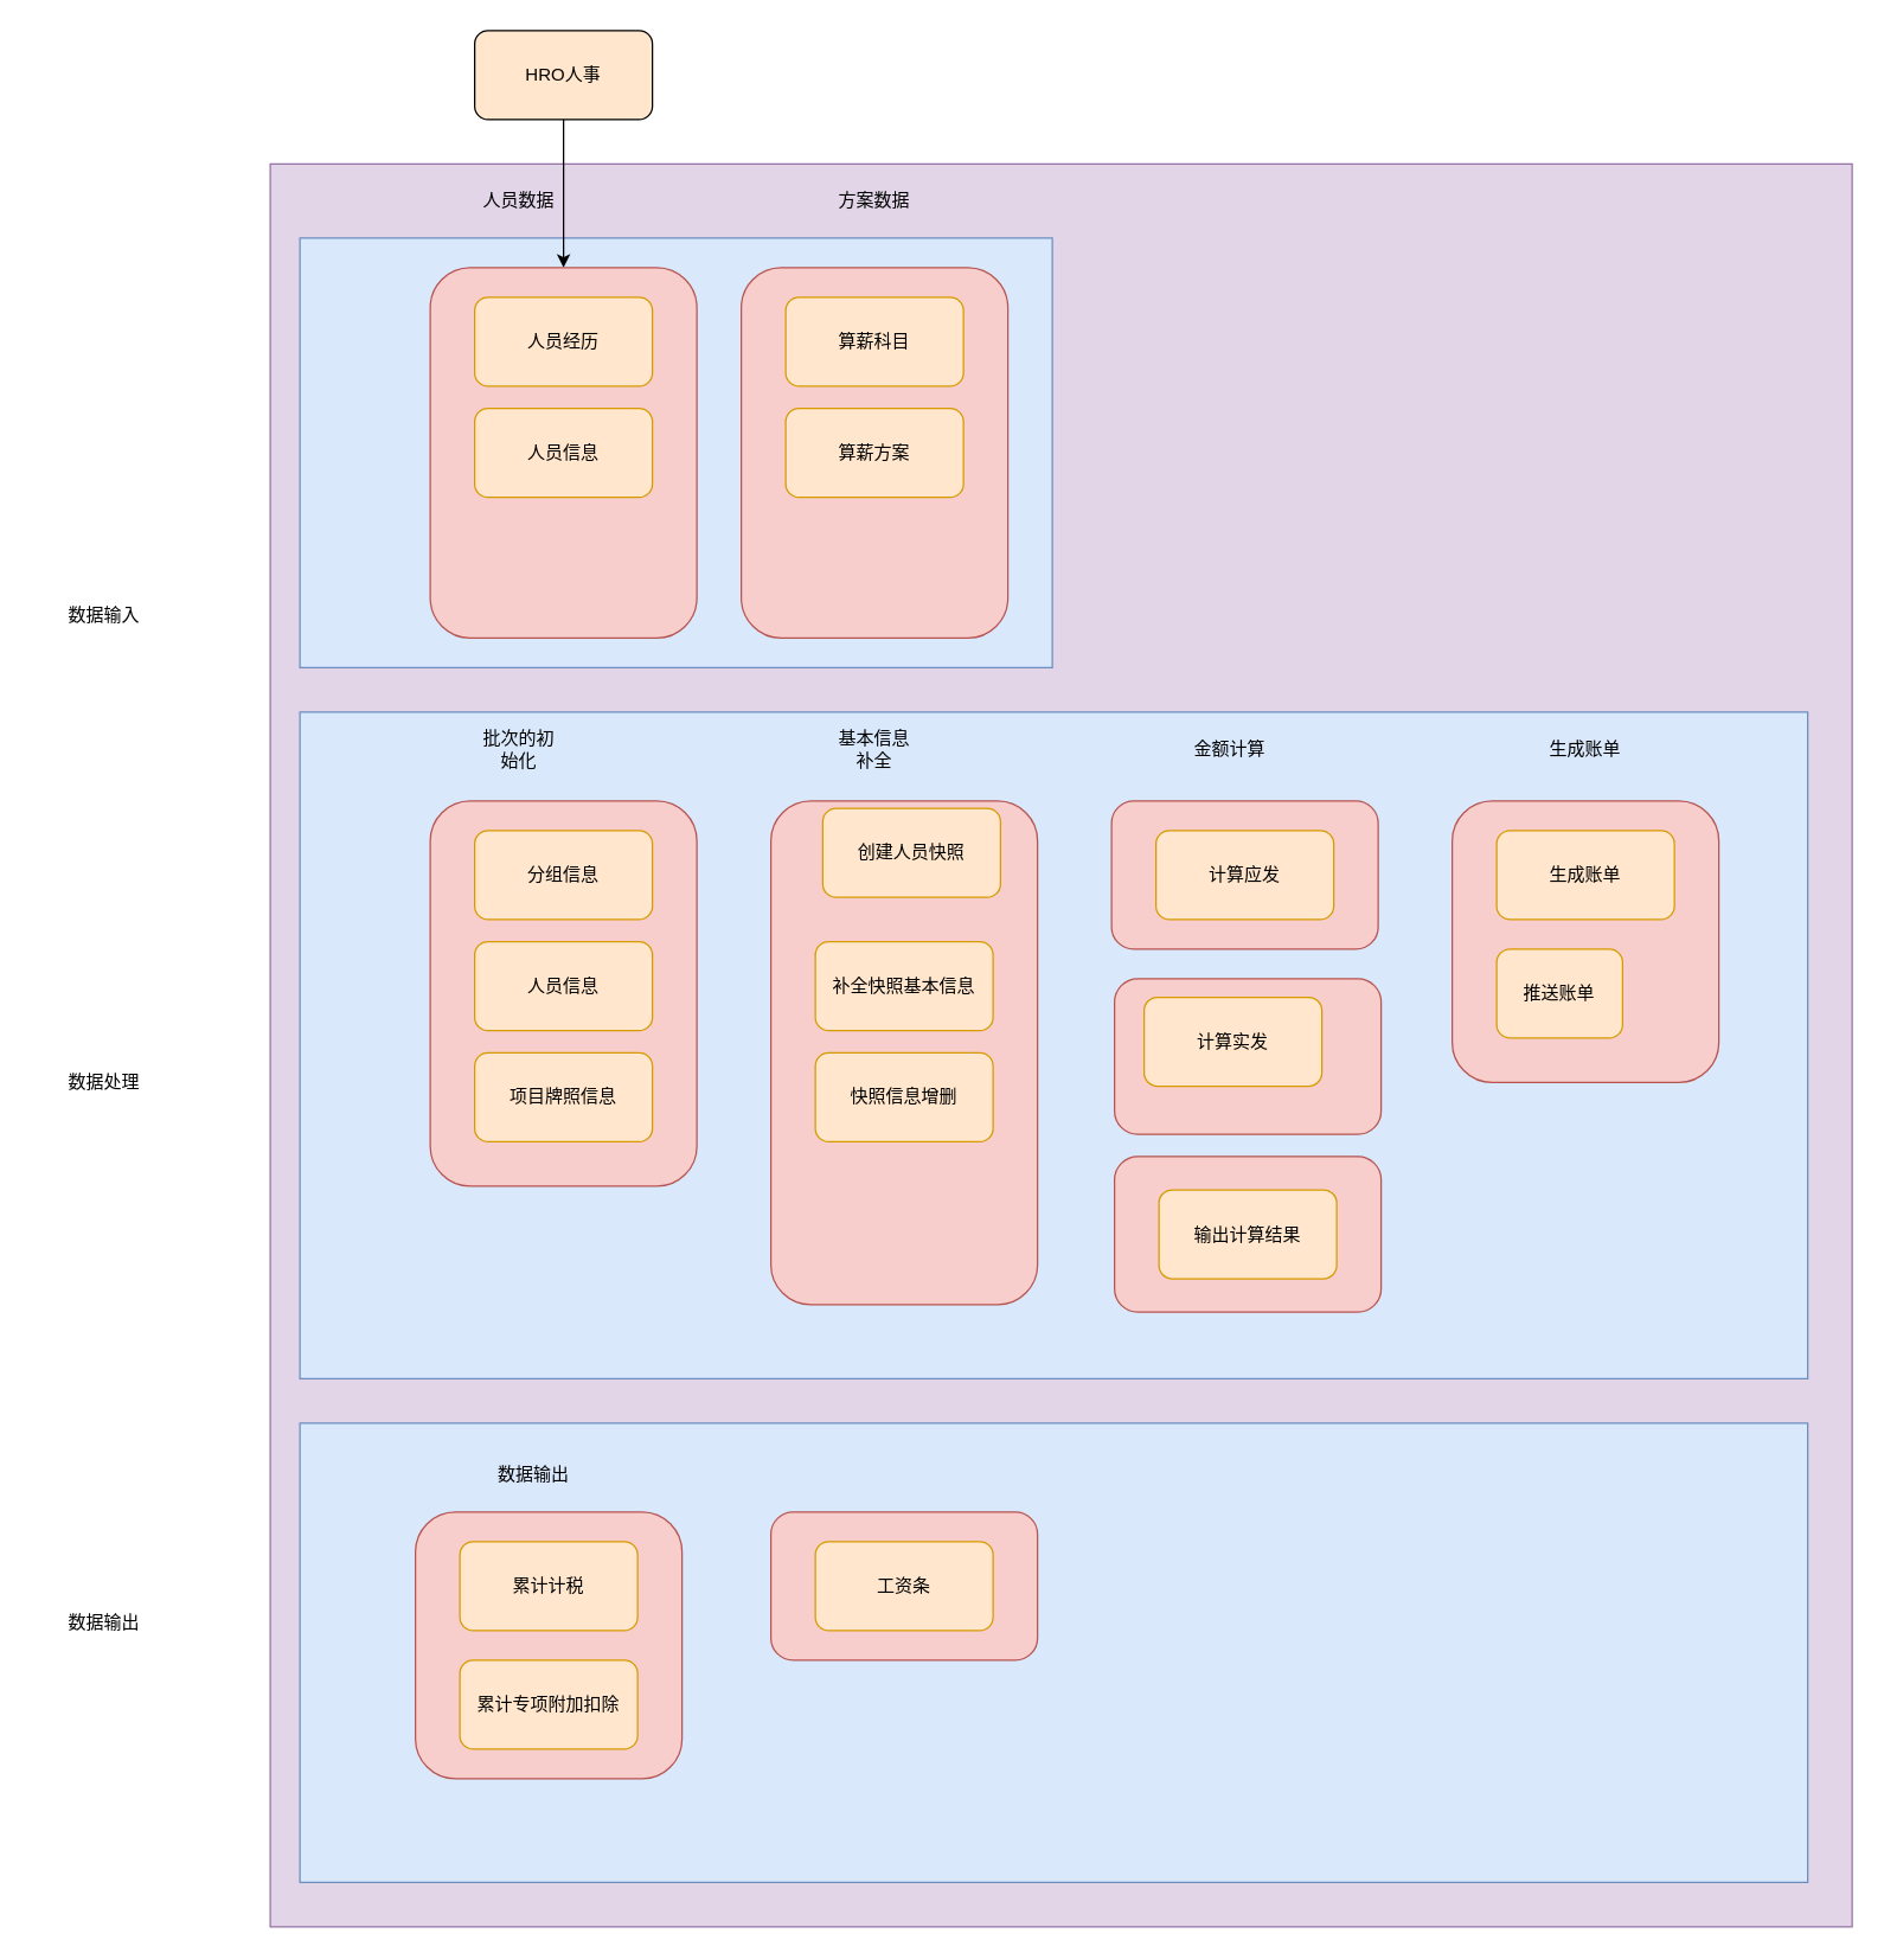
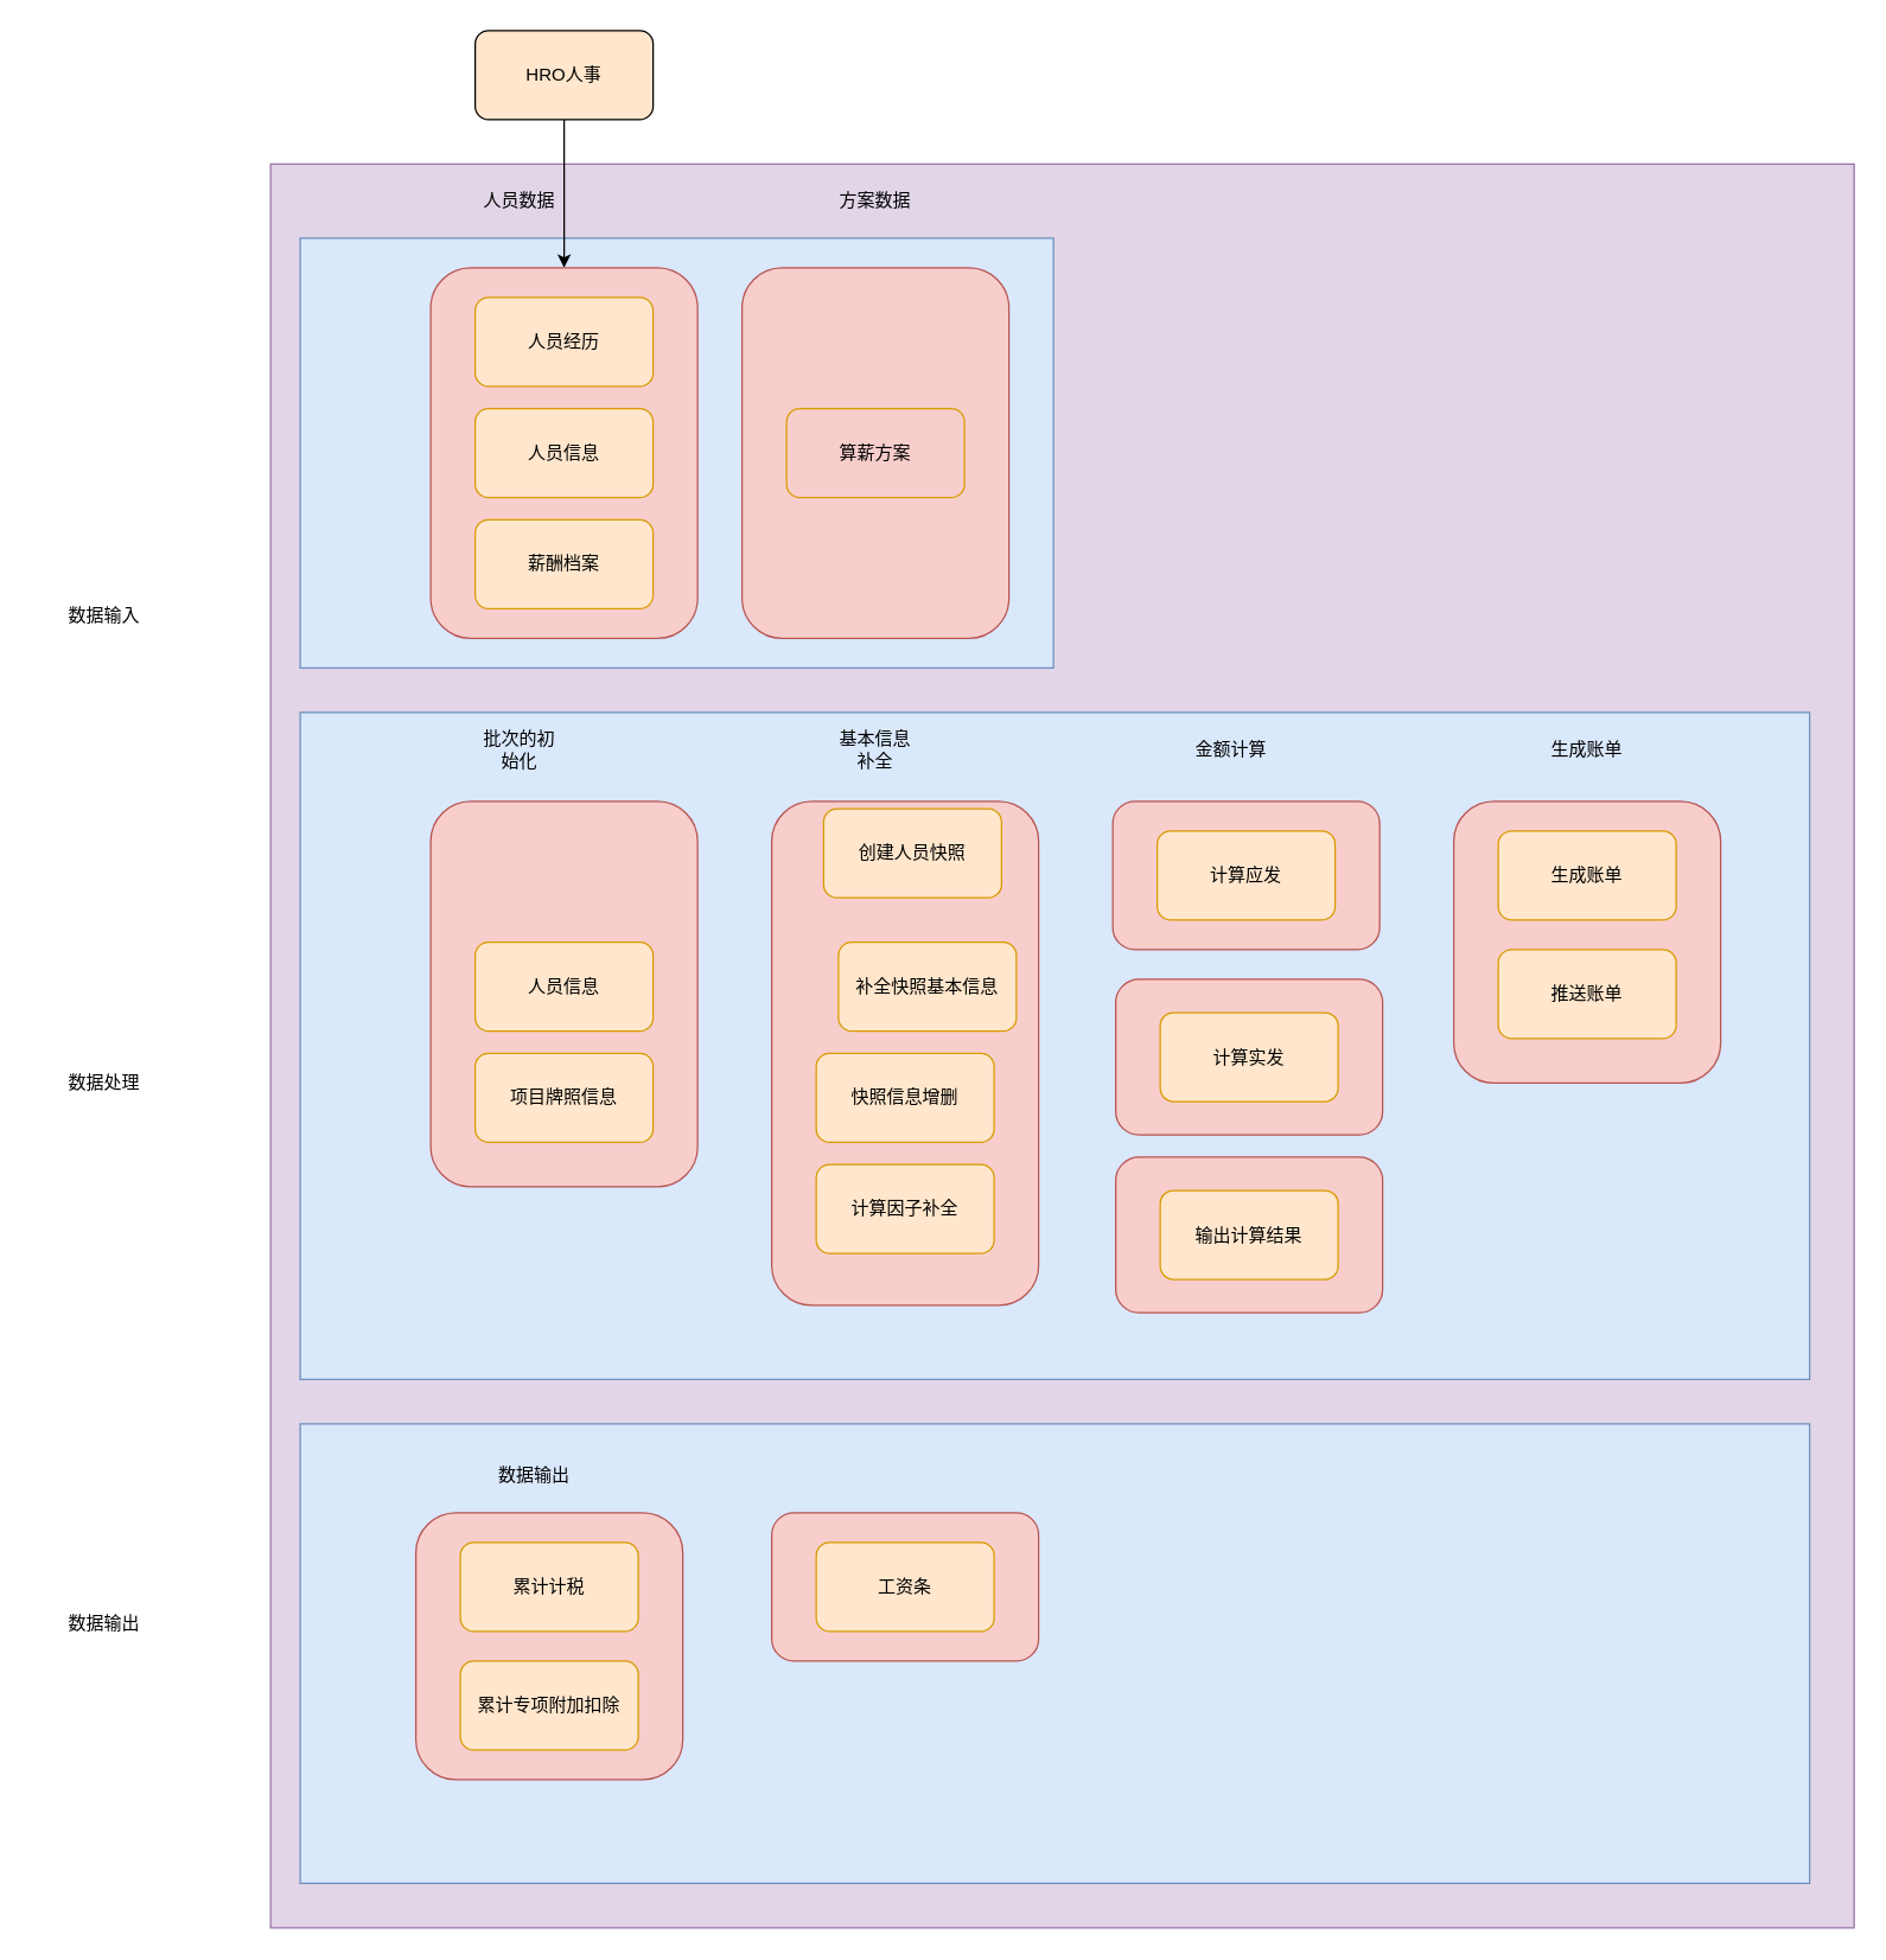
  <mxCell id="0" />
  <mxCell id="1" parent="0" />
  <mxCell id="2" value="" style="rounded=0;whiteSpace=wrap;html=1;fillColor=#e1d5e7;strokeColor=#9673a6;" vertex="1" parent="1"><mxGeometry x="182" y="110" width="1068" height="1190" as="geometry" /></mxCell>
  <mxCell id="3" value="" style="rounded=0;whiteSpace=wrap;html=1;fillColor=#dae8fc;strokeColor=#6c8ebf;" vertex="1" parent="1"><mxGeometry x="202" width="508" height="290" as="geometry" y="160" /></mxCell>
  <mxCell id="4" value="" style="rounded=0;whiteSpace=wrap;html=1;fillColor=#dae8fc;strokeColor=#6c8ebf;" vertex="1" parent="1"><mxGeometry x="202" y="480" width="1018" height="450" as="geometry" /></mxCell>
  <mxCell id="5" value="" style="rounded=0;whiteSpace=wrap;html=1;fillColor=#dae8fc;strokeColor=#6c8ebf;" vertex="1" parent="1"><mxGeometry x="202" y="960" width="1018" height="310" as="geometry" /></mxCell>
  <mxCell id="6" value="数据输入" style="text;html=1;align=center;verticalAlign=middle;whiteSpace=wrap;rounded=0;" vertex="1" parent="1"><mxGeometry x="20" y="360" width="100" height="110" as="geometry" /></mxCell>
  <mxCell id="7" value="数据处理" style="text;html=1;align=center;verticalAlign=middle;whiteSpace=wrap;rounded=0;" vertex="1" parent="1"><mxGeometry x="20" y="675" width="100" height="110" as="geometry" /></mxCell>
  <mxCell id="8" value="数据输出" style="text;html=1;align=center;verticalAlign=middle;whiteSpace=wrap;rounded=0;" vertex="1" parent="1"><mxGeometry x="20" y="1040" width="100" height="110" as="geometry" /></mxCell>
  <mxCell id="9" style="edgeStyle=orthogonalEdgeStyle;rounded=0;orthogonalLoop=1;jettySize=auto;html=1;" edge="1" parent="1" source="10" target="11"><mxGeometry relative="1" as="geometry" /></mxCell>
  <mxCell id="10" value="HRO人事" style="rounded=1;whiteSpace=wrap;html=1;fillColor=#ffe6cc;" vertex="1" parent="1"><mxGeometry x="320" y="20" width="120" height="60" as="geometry" /></mxCell>
  <mxCell id="11" value="" style="rounded=1;whiteSpace=wrap;html=1;fillColor=#f8cecc;strokeColor=#b85450;" vertex="1" parent="1"><mxGeometry x="290" y="180" width="180" height="250" as="geometry" /></mxCell>
  <mxCell id="12" value="人员经历" style="rounded=1;whiteSpace=wrap;html=1;fillColor=#ffe6cc;strokeColor=#d79b00;" vertex="1" parent="1"><mxGeometry x="320" y="200" width="120" height="60" as="geometry" /></mxCell>
  <mxCell id="13" value="人员信息" style="rounded=1;whiteSpace=wrap;html=1;fillColor=#ffe6cc;strokeColor=#d79b00;" vertex="1" parent="1"><mxGeometry x="320" y="275" width="120" height="60" as="geometry" /></mxCell>
  <mxCell id="14" value="人员数据" style="text;html=1;align=center;verticalAlign=middle;whiteSpace=wrap;rounded=0;" vertex="1" parent="1"><mxGeometry x="320" y="120" width="60" height="30" as="geometry" /></mxCell>
  <mxCell id="15" value="" style="rounded=1;whiteSpace=wrap;html=1;fillColor=#f8cecc;strokeColor=#b85450;" vertex="1" parent="1"><mxGeometry x="500" y="180" width="180" height="250" as="geometry" /></mxCell>
- <mxCell id="16" value="算薪科目" style="rounded=1;whiteSpace=wrap;html=1;fillColor=#ffe6cc;strokeColor=#d79b00;" vertex="1" parent="1"><mxGeometry x="530" y="200" width="120" height="60" as="geometry" /></mxCell>
- <mxCell id="17" value="算薪方案" style="rounded=1;whiteSpace=wrap;html=1;fillColor=#ffe6cc;strokeColor=#d79b00;" vertex="1" parent="1"><mxGeometry x="530" y="275" width="120" height="60" as="geometry" /></mxCell>
+ <mxCell id="17" value="算薪方案" style="rounded=1;whiteSpace=wrap;html=1;fillColor=#f8cecc;strokeColor=#d79b00;" vertex="1" parent="1"><mxGeometry x="530" y="275" width="120" height="60" as="geometry" /></mxCell>
+ <mxCell id="18" value="薪酬档案" style="rounded=1;whiteSpace=wrap;html=1;fillColor=#ffe6cc;strokeColor=#d79b00;" vertex="1" parent="1"><mxGeometry x="320" y="350" width="120" height="60" as="geometry" /></mxCell>
  <mxCell id="19" value="" style="rounded=1;whiteSpace=wrap;html=1;fillColor=#f8cecc;strokeColor=#b85450;" vertex="1" parent="1"><mxGeometry x="290" y="540" width="180" height="260" as="geometry" /></mxCell>
  <mxCell id="20" value="方案数据" style="text;html=1;align=center;verticalAlign=middle;whiteSpace=wrap;rounded=0;" vertex="1" parent="1"><mxGeometry x="560" y="120" width="60" height="30" as="geometry" /></mxCell>
  <mxCell id="21" value="批次的初始化" style="text;html=1;align=center;verticalAlign=middle;whiteSpace=wrap;rounded=0;" vertex="1" parent="1"><mxGeometry x="320" y="490" width="60" height="30" as="geometry" /></mxCell>
- <mxCell id="22" value="分组信息" style="rounded=1;whiteSpace=wrap;html=1;fillColor=#ffe6cc;strokeColor=#d79b00;" vertex="1" parent="1"><mxGeometry x="320" y="560" width="120" height="60" as="geometry" /></mxCell>
  <mxCell id="23" value="人员信息" style="rounded=1;whiteSpace=wrap;html=1;fillColor=#ffe6cc;strokeColor=#d79b00;" vertex="1" parent="1"><mxGeometry x="320" y="635" width="120" height="60" as="geometry" /></mxCell>
  <mxCell id="24" value="项目牌照信息" style="rounded=1;whiteSpace=wrap;html=1;fillColor=#ffe6cc;strokeColor=#d79b00;" vertex="1" parent="1"><mxGeometry x="320" y="710" width="120" height="60" as="geometry" /></mxCell>
  <mxCell id="25" value="" style="rounded=1;whiteSpace=wrap;html=1;fillColor=#f8cecc;strokeColor=#b85450;" vertex="1" parent="1"><mxGeometry x="520" y="540" width="180" height="340" as="geometry" /></mxCell>
  <mxCell id="26" value="基本信息补全" style="text;html=1;align=center;verticalAlign=middle;whiteSpace=wrap;rounded=0;" vertex="1" parent="1"><mxGeometry x="560" y="490" width="60" height="30" as="geometry" /></mxCell>
  <mxCell id="27" value="创建人员快照" style="rounded=1;whiteSpace=wrap;html=1;fillColor=#ffe6cc;strokeColor=#d79b00;" vertex="1" parent="1"><mxGeometry x="555" y="545" width="120" height="60" as="geometry" /></mxCell>
- <mxCell id="28" value="补全快照基本信息" style="rounded=1;whiteSpace=wrap;html=1;fillColor=#ffe6cc;strokeColor=#d79b00;" vertex="1" parent="1"><mxGeometry x="550" y="635" width="120" height="60" as="geometry" /></mxCell>
+ <mxCell id="28" value="补全快照基本信息" style="rounded=1;whiteSpace=wrap;html=1;fillColor=#ffe6cc;strokeColor=#d79b00;" vertex="1" parent="1"><mxGeometry x="565" y="635" width="120" height="60" as="geometry" /></mxCell>
  <mxCell id="29" value="快照信息增删" style="rounded=1;whiteSpace=wrap;html=1;fillColor=#ffe6cc;strokeColor=#d79b00;" vertex="1" parent="1"><mxGeometry x="550" y="710" width="120" height="60" as="geometry" /></mxCell>
  <mxCell id="30" value="" style="rounded=1;whiteSpace=wrap;html=1;fillColor=#f8cecc;strokeColor=#b85450;" vertex="1" parent="1"><mxGeometry x="750" y="540" width="180" height="100" as="geometry" /></mxCell>
+ <mxCell id="31" value="计算因子补全" style="rounded=1;whiteSpace=wrap;html=1;fillColor=#ffe6cc;strokeColor=#d79b00;" vertex="1" parent="1"><mxGeometry x="550" y="785" width="120" height="60" as="geometry" /></mxCell>
  <mxCell id="32" value="" style="rounded=1;whiteSpace=wrap;html=1;fillColor=#f8cecc;strokeColor=#b85450;" vertex="1" parent="1"><mxGeometry x="752" y="660" width="180" height="105" as="geometry" /></mxCell>
  <mxCell id="33" value="计算应发" style="rounded=1;whiteSpace=wrap;html=1;fillColor=#ffe6cc;strokeColor=#d79b00;" vertex="1" parent="1"><mxGeometry x="780" y="560" width="120" height="60" as="geometry" /></mxCell>
- <mxCell id="34" value="计算实发" style="rounded=1;whiteSpace=wrap;html=1;fillColor=#ffe6cc;strokeColor=#d79b00;" vertex="1" parent="1"><mxGeometry x="772" y="672.5" width="120" height="60" as="geometry" /></mxCell>
+ <mxCell id="34" value="计算实发" style="rounded=1;whiteSpace=wrap;html=1;fillColor=#ffe6cc;strokeColor=#d79b00;" vertex="1" parent="1"><mxGeometry x="782" y="682.5" width="120" height="60" as="geometry" /></mxCell>
  <mxCell id="35" value="金额计算" style="text;html=1;align=center;verticalAlign=middle;whiteSpace=wrap;rounded=0;" vertex="1" parent="1"><mxGeometry x="800" y="490" width="60" height="30" as="geometry" /></mxCell>
  <mxCell id="36" value="" style="rounded=1;whiteSpace=wrap;html=1;fillColor=#f8cecc;strokeColor=#b85450;" vertex="1" parent="1"><mxGeometry x="980" y="540" width="180" height="190" as="geometry" /></mxCell>
  <mxCell id="37" value="生成账单" style="text;html=1;align=center;verticalAlign=middle;whiteSpace=wrap;rounded=0;" vertex="1" parent="1"><mxGeometry x="1040" y="490" width="60" height="30" as="geometry" /></mxCell>
  <mxCell id="38" value="生成账单" style="rounded=1;whiteSpace=wrap;html=1;fillColor=#ffe6cc;strokeColor=#d79b00;" vertex="1" parent="1"><mxGeometry x="1010" y="560" width="120" height="60" as="geometry" /></mxCell>
  <mxCell id="39" value="" style="rounded=1;whiteSpace=wrap;html=1;fillColor=#f8cecc;strokeColor=#b85450;" vertex="1" parent="1"><mxGeometry x="752" y="780" width="180" height="105" as="geometry" /></mxCell>
  <mxCell id="40" value="输出计算结果" style="rounded=1;whiteSpace=wrap;html=1;fillColor=#ffe6cc;strokeColor=#d79b00;" vertex="1" parent="1"><mxGeometry x="782" y="802.5" width="120" height="60" as="geometry" /></mxCell>
- <mxCell id="41" value="推送账单" style="rounded=1;whiteSpace=wrap;html=1;fillColor=#ffe6cc;strokeColor=#d79b00;" vertex="1" parent="1"><mxGeometry x="1010" y="640" width="85" height="60" as="geometry" /></mxCell>
+ <mxCell id="41" value="推送账单" style="rounded=1;whiteSpace=wrap;html=1;fillColor=#ffe6cc;strokeColor=#d79b00;" vertex="1" parent="1"><mxGeometry x="1010" y="640" width="120" height="60" as="geometry" /></mxCell>
  <mxCell id="42" style="edgeStyle=orthogonalEdgeStyle;rounded=0;orthogonalLoop=1;jettySize=auto;html=1;exitX=0.5;exitY=1;exitDx=0;exitDy=0;" edge="1" parent="1" source="19" target="19"><mxGeometry relative="1" as="geometry" /></mxCell>
  <mxCell id="43" value="" style="rounded=1;whiteSpace=wrap;html=1;fillColor=#f8cecc;strokeColor=#b85450;" vertex="1" parent="1"><mxGeometry x="280" y="1020" width="180" height="180" as="geometry" /></mxCell>
  <mxCell id="44" value="数据输出" style="text;html=1;align=center;verticalAlign=middle;whiteSpace=wrap;rounded=0;" vertex="1" parent="1"><mxGeometry x="310" y="940" width="100" height="110" as="geometry" /></mxCell>
  <mxCell id="45" value="累计计税" style="rounded=1;whiteSpace=wrap;html=1;fillColor=#ffe6cc;strokeColor=#d79b00;" vertex="1" parent="1"><mxGeometry x="310" y="1040" width="120" height="60" as="geometry" /></mxCell>
  <mxCell id="46" value="累计专项附加扣除" style="rounded=1;whiteSpace=wrap;html=1;fillColor=#ffe6cc;strokeColor=#d79b00;" vertex="1" parent="1"><mxGeometry x="310" y="1120" width="120" height="60" as="geometry" /></mxCell>
  <mxCell id="47" value="" style="rounded=1;whiteSpace=wrap;html=1;fillColor=#f8cecc;strokeColor=#b85450;" vertex="1" parent="1"><mxGeometry x="520" y="1020" width="180" height="100" as="geometry" /></mxCell>
  <mxCell id="48" value="工资条" style="rounded=1;whiteSpace=wrap;html=1;fillColor=#ffe6cc;strokeColor=#d79b00;" vertex="1" parent="1"><mxGeometry x="550" y="1040" width="120" height="60" as="geometry" /></mxCell>
